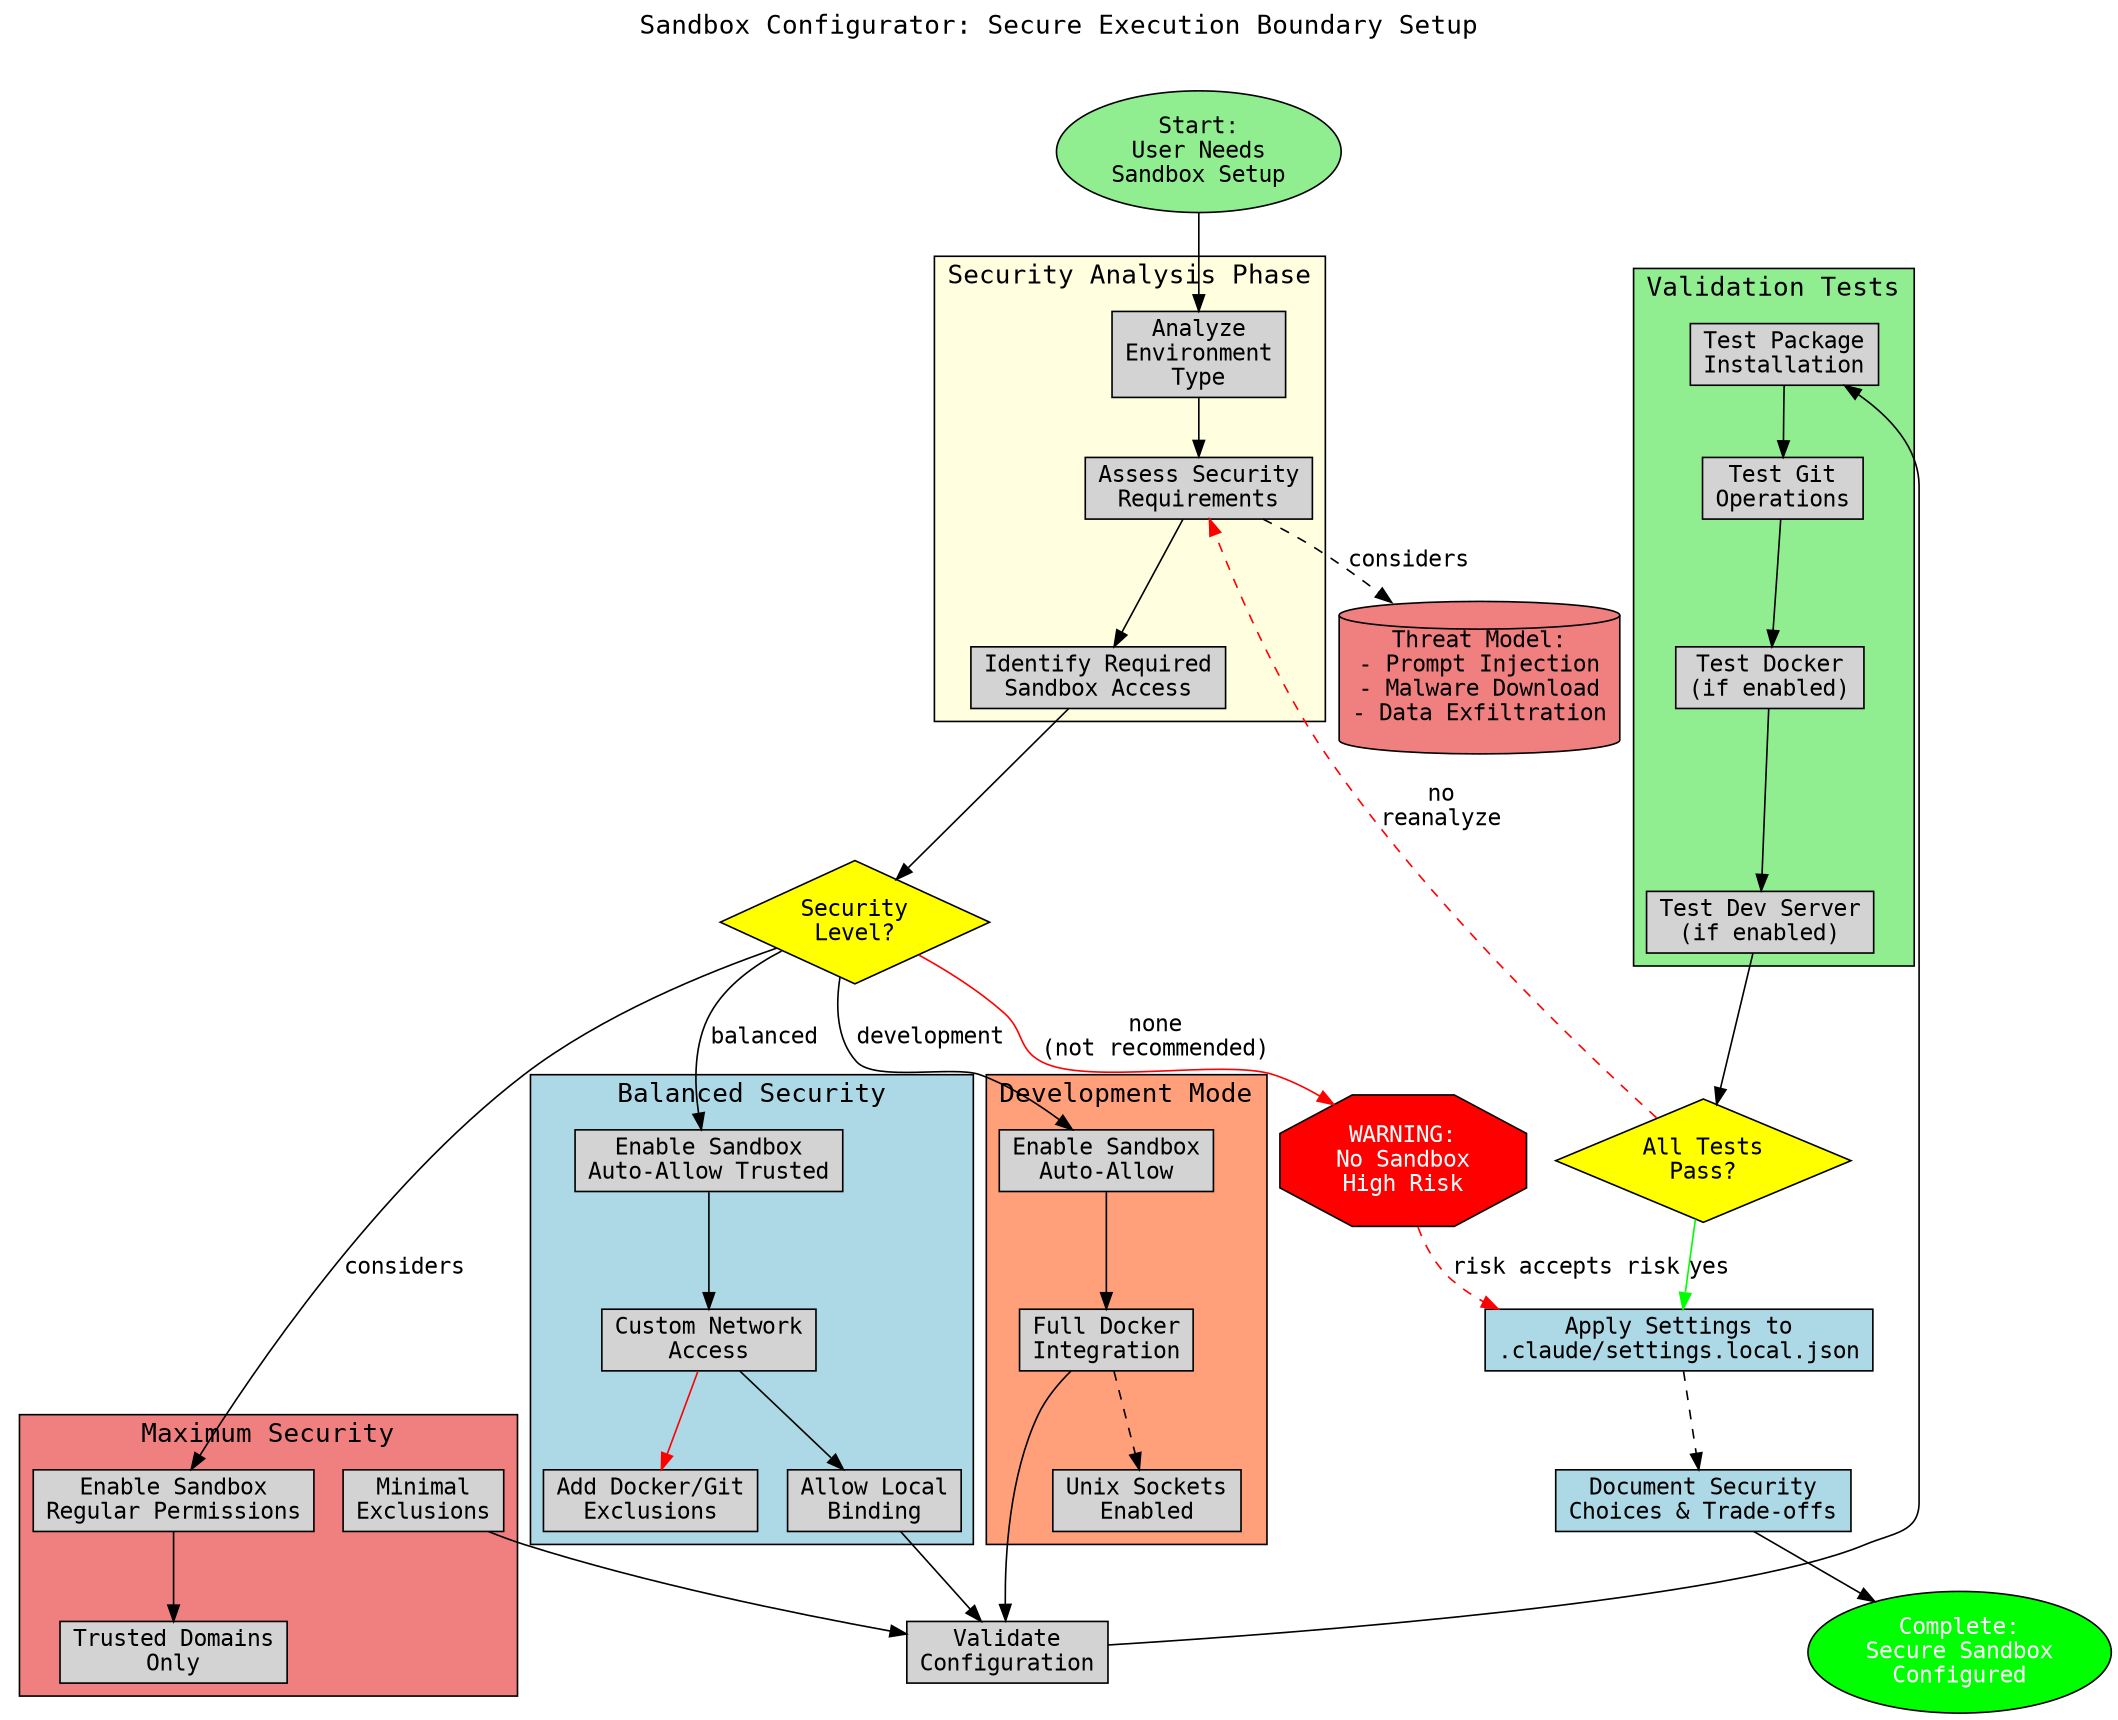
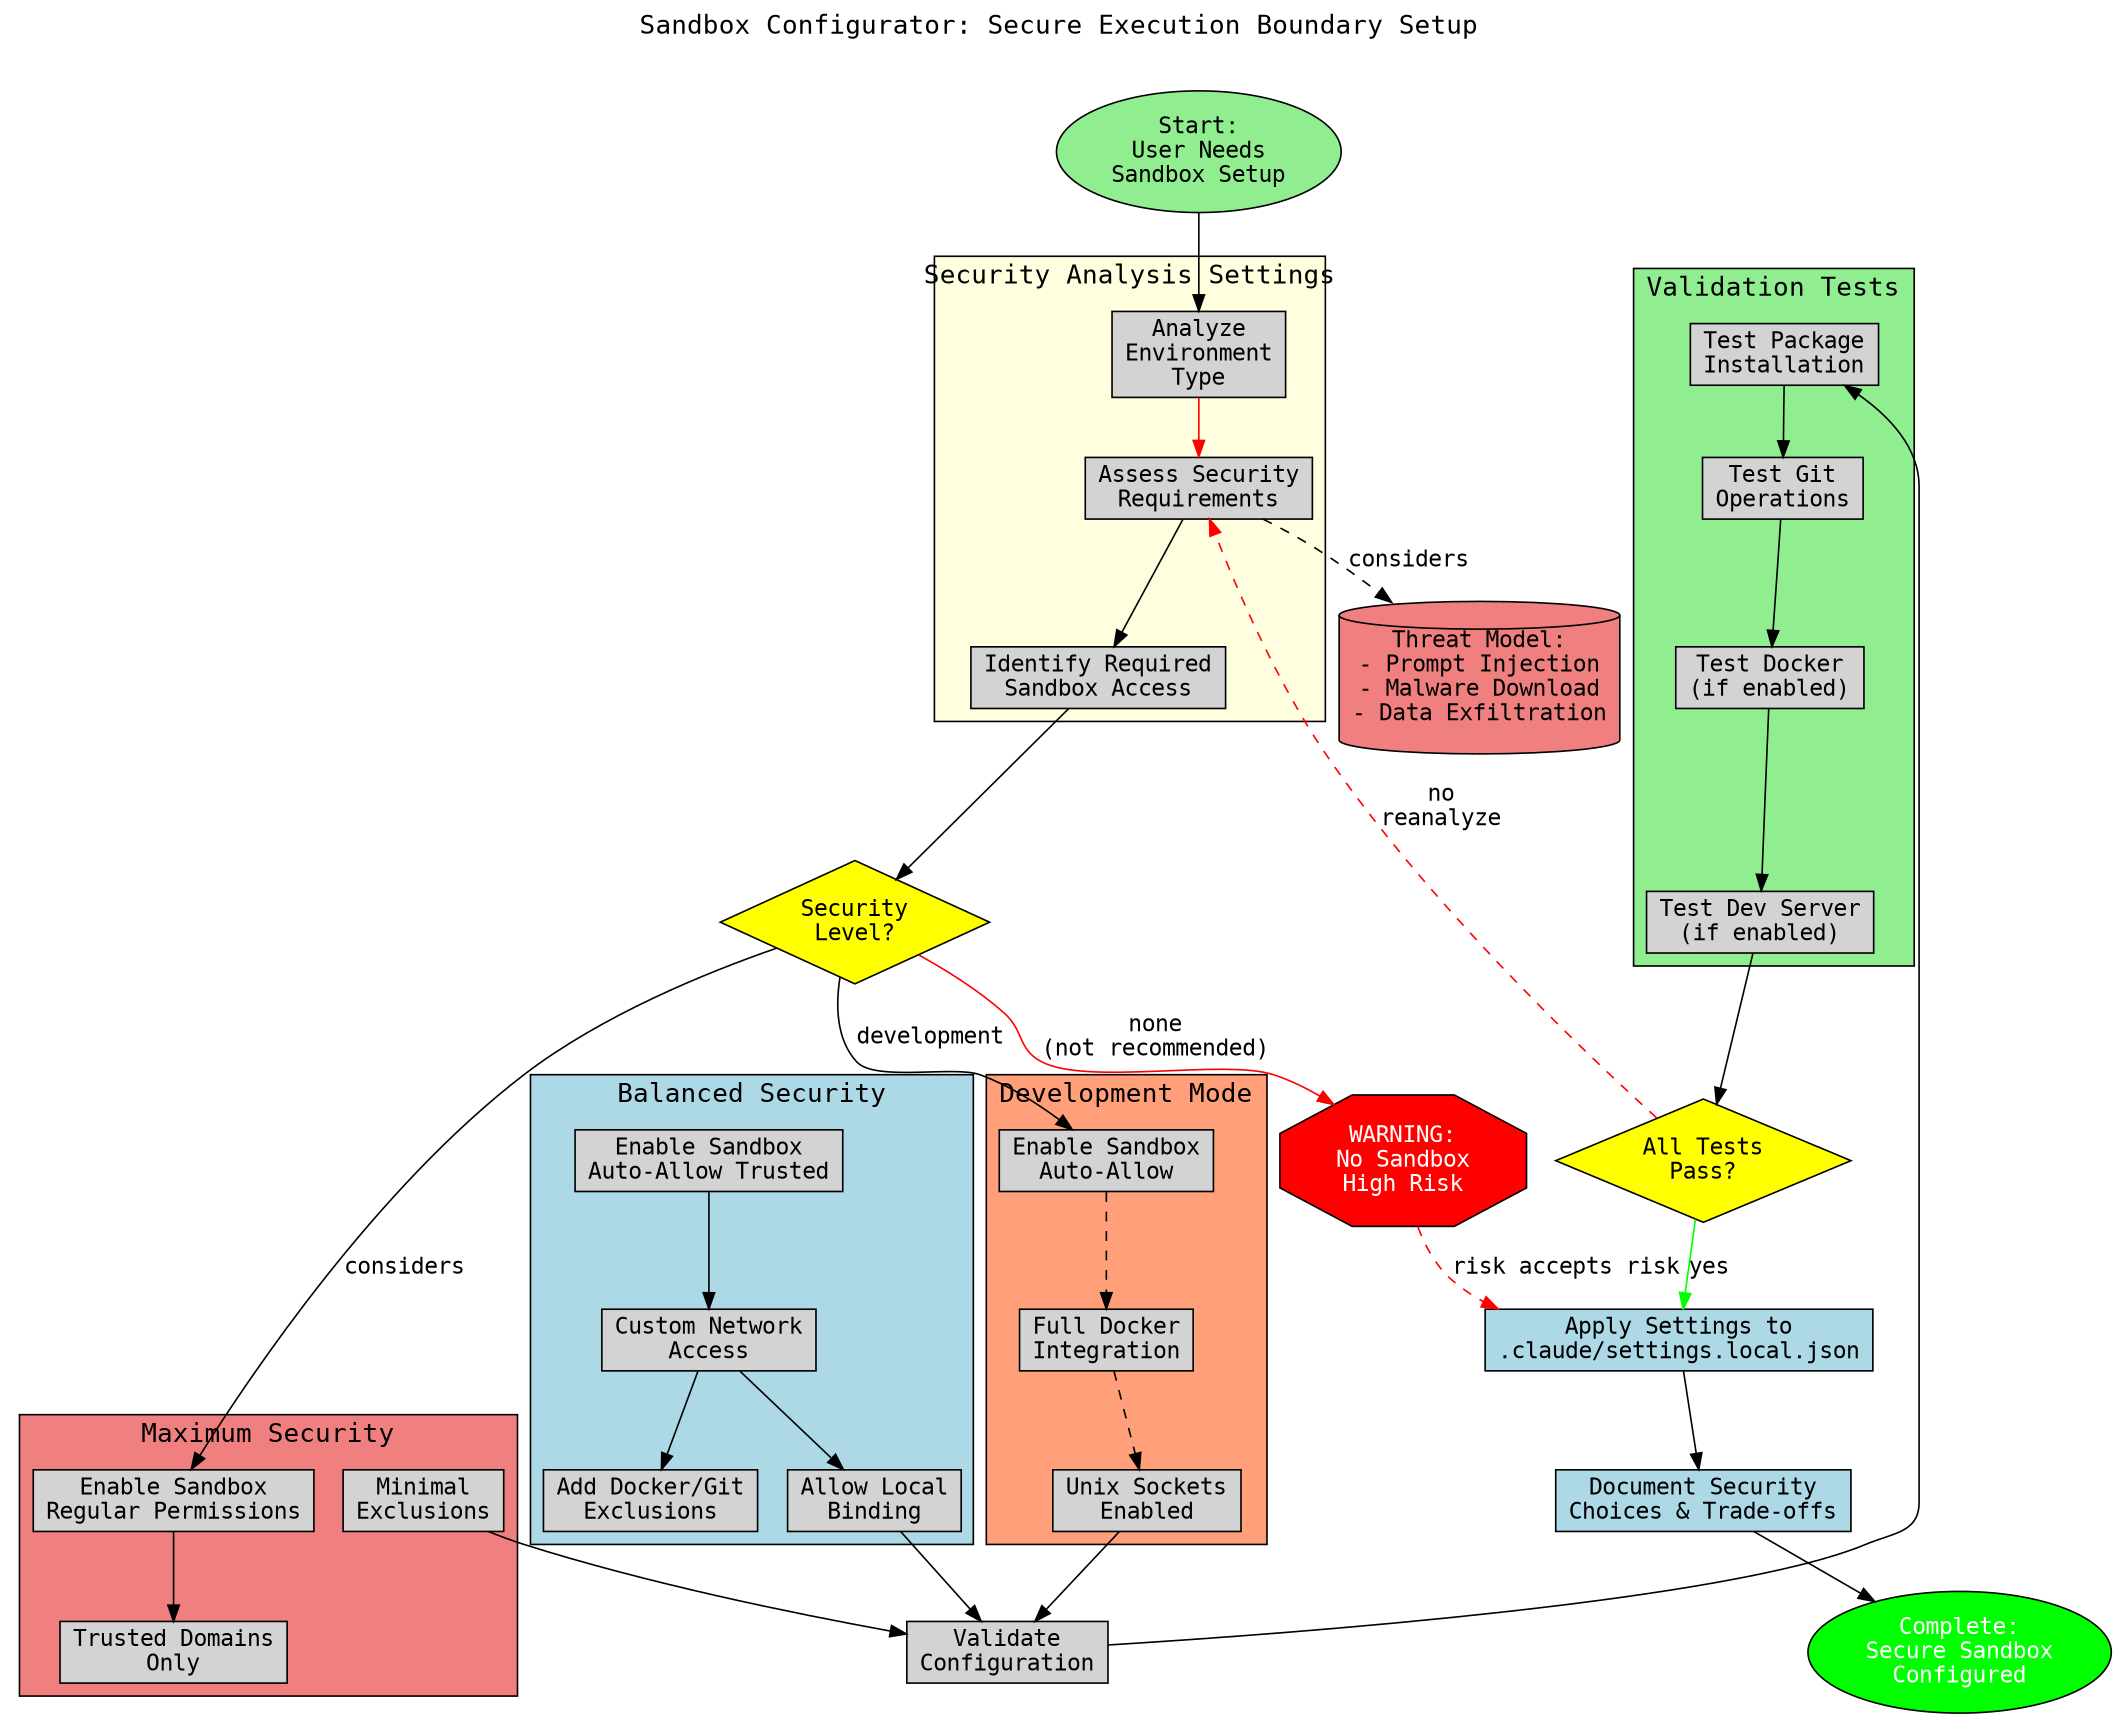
  digraph {
    compound=true
    fontname="DejaVu Sans Mono"
    fontsize=16
    label="Sandbox Configurator: Secure Execution Boundary Setup"
    labelloc=t
    rankdir=TB
    node [fontname="DejaVu Sans Mono" shape=box style=filled]
    edge [fontname="DejaVu Sans Mono"]
    n1 [label="Analyze\nEnvironment\nType"]
    n2 [label="Assess Security\nRequirements"]
    n3 [label="Identify Required\nSandbox Access"]
    n4 [label="Enable Sandbox\nRegular Permissions"]
    n5 [label="Trusted Domains\nOnly"]
    n6 [label="Minimal\nExclusions"]
    n7 [label="Enable Sandbox\nAuto-Allow Trusted"]
    n8 [label="Custom Network\nAccess"]
    n9 [label="Add Docker/Git\nExclusions"]
    n10 [label="Allow Local\nBinding"]
    n11 [label="Enable Sandbox\nAuto-Allow"]
    n12 [label="Full Docker\nIntegration"]
    n13 [label="Unix Sockets\nEnabled"]
    n14 [label="Test Package\nInstallation"]
    n15 [label="Test Git\nOperations"]
    n16 [label="Test Docker\n(if enabled)"]
    n17 [label="Test Dev Server\n(if enabled)"]
    n18 [fillcolor=lightcoral label="Threat Model:\n- Prompt Injection\n- Malware Download\n- Data Exfiltration" shape=cylinder]
    n19 [fillcolor=yellow label="Security\nLevel?" shape=diamond]
    n20 [label="Validate\nConfiguration"]
    n21 [fillcolor=yellow label="All Tests\nPass?" shape=diamond]
    n22 [fillcolor=lightgreen label="Start:\nUser Needs\nSandbox Setup" shape=ellipse]
    n23 [fillcolor=green fontcolor=white label="Complete:\nSecure Sandbox\nConfigured" shape=ellipse]
    n24 [fillcolor=red fontcolor=white label="WARNING:\nNo Sandbox\nHigh Risk" shape=octagon]
    n25 [fillcolor=lightblue label="Apply Settings to\n.claude/settings.local.json"]
    n26 [fillcolor=lightblue label="Document Security\nChoices & Trade-offs"]
    subgraph cluster_1 {
      fillcolor=lightyellow
-     label="Security Analysis Phase"
+     label="Security Analysis Settings"
      style=filled
      n1
      n2
      n3
    }
    subgraph cluster_2 {
      fillcolor=lightcoral
      label="Maximum Security"
      style=filled
      n4
      n5
      n6
    }
    subgraph cluster_3 {
      fillcolor=lightblue
      label="Balanced Security"
      style=filled
      n7
      n8
      n9
      n10
    }
    subgraph cluster_4 {
      fillcolor=lightsalmon
      label="Development Mode"
      style=filled
      n11
      n12
      n13
    }
    subgraph cluster_5 {
      fillcolor=lightgreen
      label="Validation Tests"
      style=filled
      n14
      n15
      n16
      n17
    }
-   n1 -> n2
+   n1 -> n2 [color=red]
    n2 -> n3
    n2 -> n18 [label=considers style=dashed]
    n3 -> n19
    n4 -> n5
    n6 -> n20
    n7 -> n8
-   n8 -> n9 [color=red]
+   n8 -> n9
    n8 -> n10
    n10 -> n20
-   n11 -> n12
+   n11 -> n12 [style=dashed]
    n12 -> n13 [style=dashed]
-   n12 -> n20
+   n13 -> n20
    n14 -> n15
    n15 -> n16
    n16 -> n17
    n17 -> n21
    n19 -> n4 [label=considers]
-   n19 -> n7 [label=balanced]
    n19 -> n11 [label=development]
    n19 -> n24 [color=red label="none\n(not recommended)"]
    n20 -> n14
    n21 -> n2 [color=red label="no\nreanalyze" style=dashed]
    n21 -> n25 [color=green label=yes]
    n22 -> n1
    n24 -> n25 [color=red label="risk accepts risk" style=dashed]
-   n25 -> n26 [style=dashed]
+   n25 -> n26
    n26 -> n23
  }
